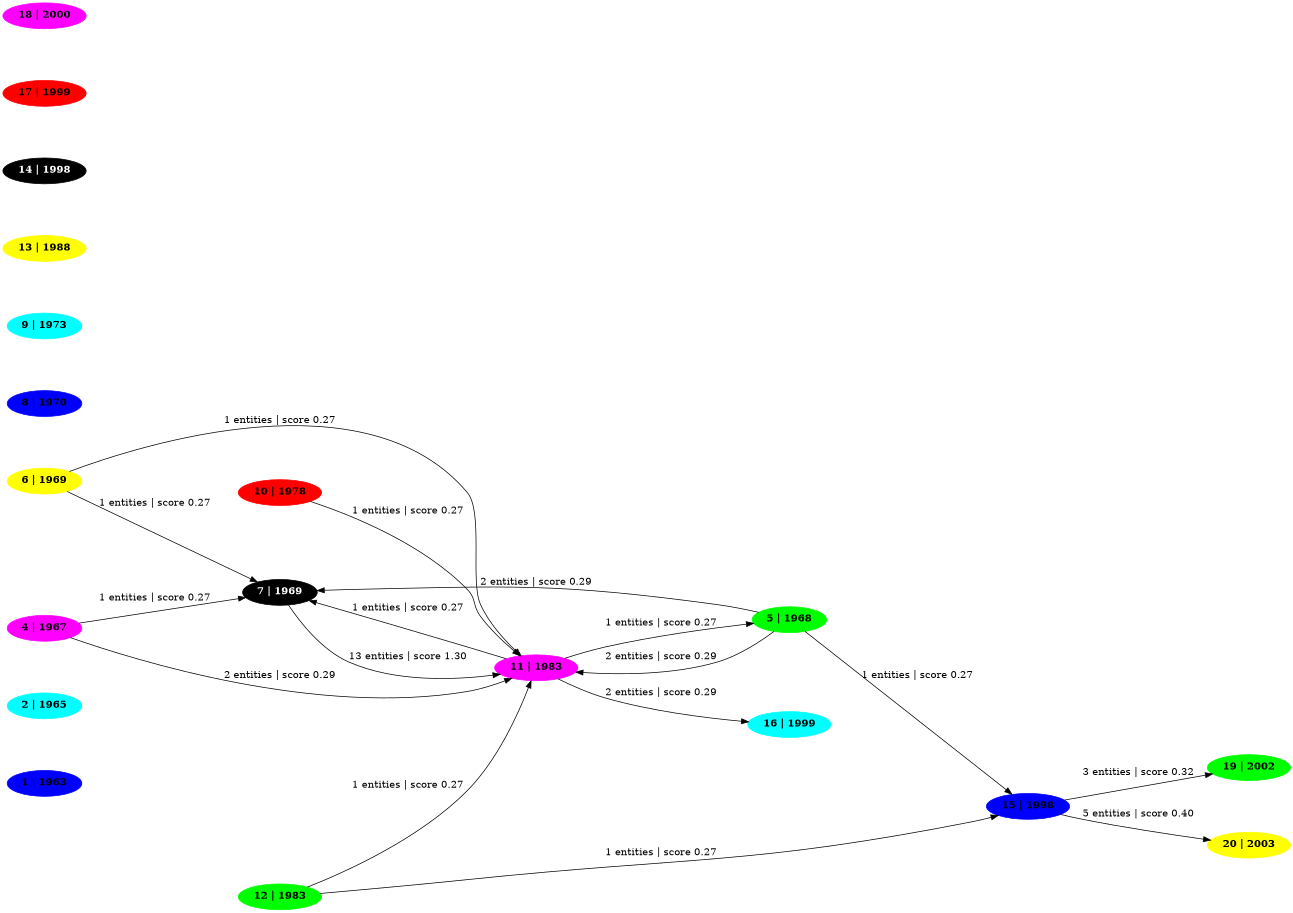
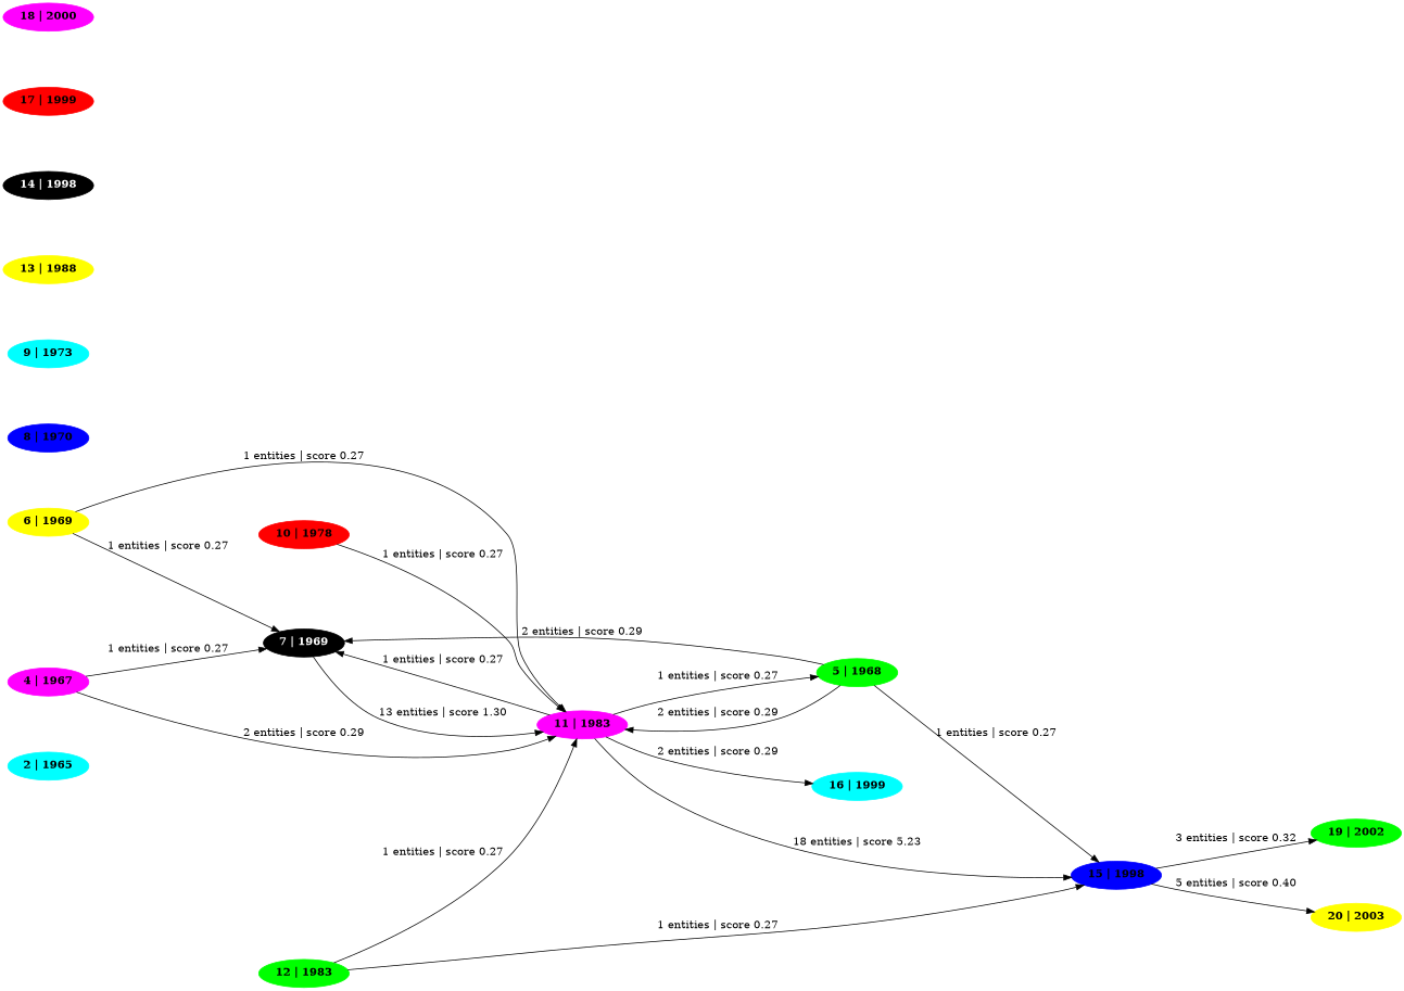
  digraph {
    nodesep=1.0
    rankdir=LR
    node [color=blue style=filled]
    edge [weight=1]
-   n1 [label=<<b>1 | 1963</b>>]
    n2 [color=cyan label=<<b>2 | 1965</b>>]
    n3 [color=magenta label=<<b>4 | 1967</b>>]
    n4 [color=black fontcolor=white label=<<b>7 | 1969</b>>]
    n5 [color=magenta label=<<b>11 | 1983</b>>]
    n6 [color=green label=<<b>5 | 1968</b>>]
    n7 [label=<<b>15 | 1998</b>>]
    n8 [color=cyan label=<<b>16 | 1999</b>>]
    n9 [color=yellow label=<<b>6 | 1969</b>>]
    n10 [label=<<b>8 | 1970</b>>]
    n11 [color=cyan label=<<b>9 | 1973</b>>]
    n12 [color=red label=<<b>10 | 1978</b>>]
    n13 [color=green label=<<b>19 | 2002</b>>]
    n14 [color=yellow label=<<b>20 | 2003</b>>]
    n15 [color=green label=<<b>12 | 1983</b>>]
    n16 [color=yellow label=<<b>13 | 1988</b>>]
    n17 [color=black fontcolor=white label=<<b>14 | 1998</b>>]
    n18 [color=red label=<<b>17 | 1999</b>>]
    n19 [color=magenta label=<<b>18 | 2000</b>>]
    n3 -> n4 [label="1 entities | score 0.27"]
    n3 -> n5 [label="2 entities | score 0.29"]
    n4 -> n5 [label="13 entities | score 1.30"]
    n5 -> n4 [label="1 entities | score 0.27"]
    n5 -> n6 [label="1 entities | score 0.27"]
+   n5 -> n7 [label="18 entities | score 5.23"]
    n5 -> n8 [label="2 entities | score 0.29"]
    n6 -> n4 [label="2 entities | score 0.29"]
    n6 -> n5 [label="2 entities | score 0.29"]
    n6 -> n7 [label="1 entities | score 0.27"]
    n7 -> n13 [label="3 entities | score 0.32"]
    n7 -> n14 [label="5 entities | score 0.40"]
    n9 -> n4 [label="1 entities | score 0.27"]
    n9 -> n5 [label="1 entities | score 0.27"]
    n12 -> n5 [label="1 entities | score 0.27"]
    n15 -> n5 [label="1 entities | score 0.27"]
    n15 -> n7 [label="1 entities | score 0.27"]
  }
